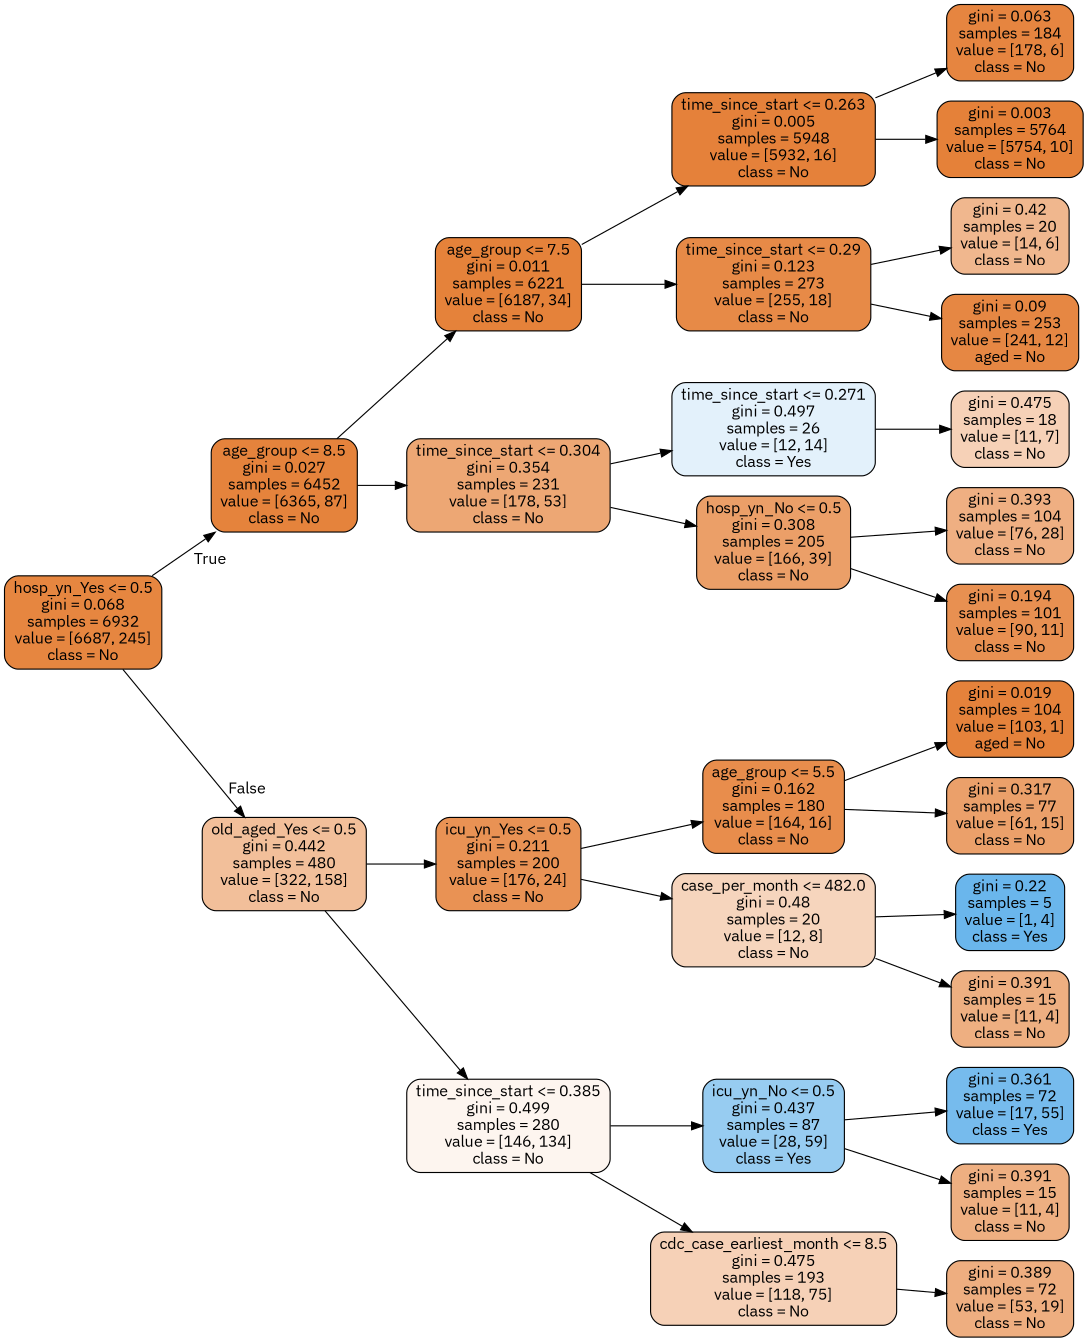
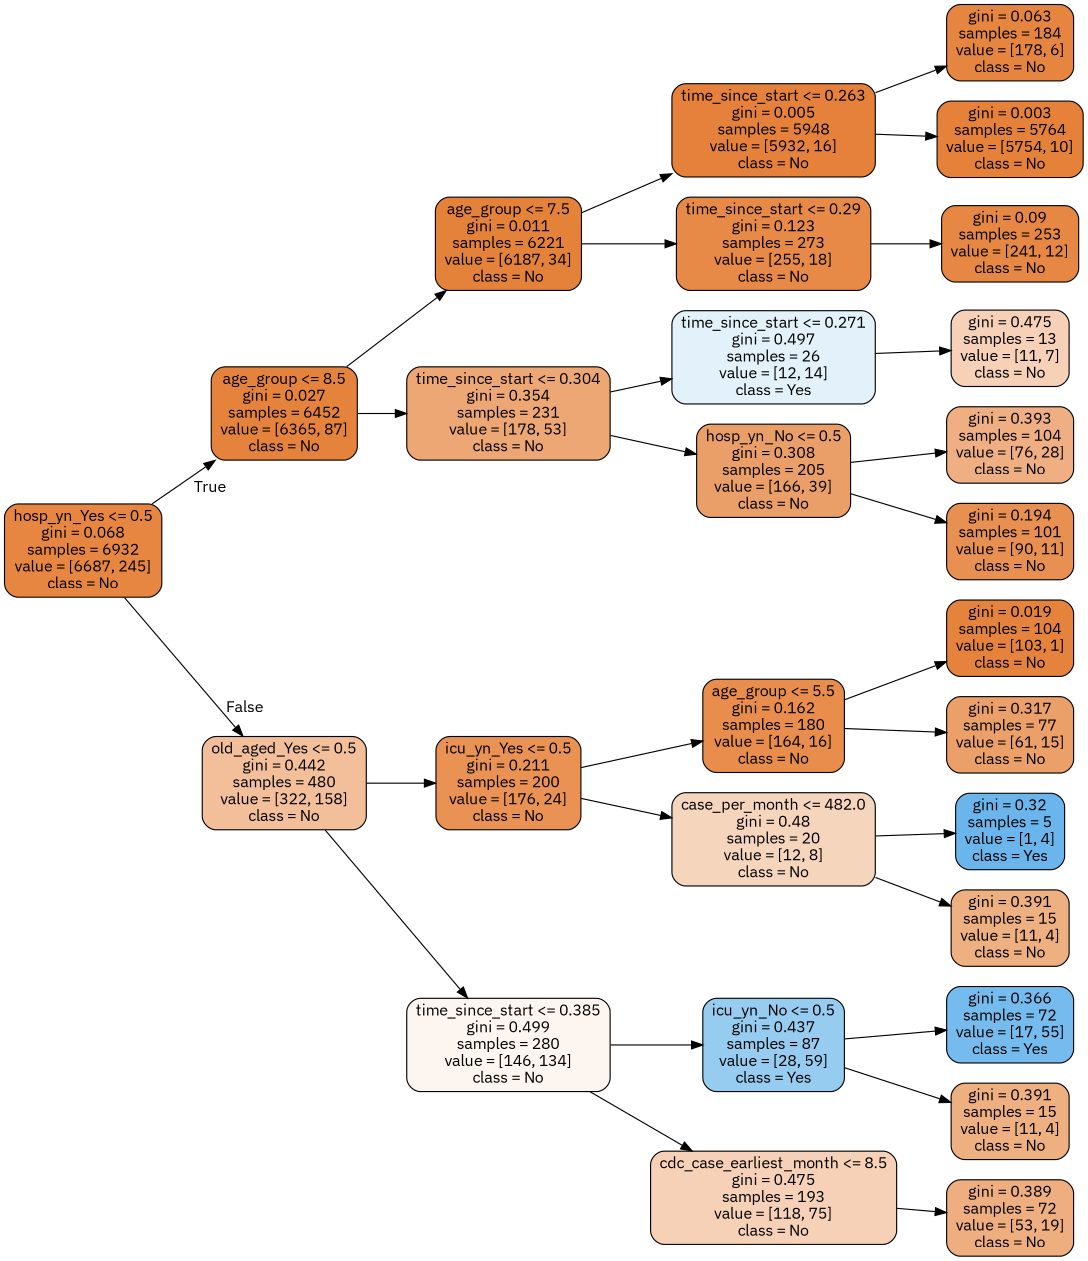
  digraph {
    fontname="IBM Plex Sans"
    rankdir=LR
    node [color=black fillcolor="#f6d1b7" fontname="IBM Plex Sans" shape=box style="filled, rounded"]
    edge [fontname="IBM Plex Sans"]
    n1 [fillcolor="#e68640" label="hosp_yn_Yes <= 0.5\ngini = 0.068\nsamples = 6932\nvalue = [6687, 245]\nclass = No"]
    n2 [fillcolor="#e5833c" label="age_group <= 8.5\ngini = 0.027\nsamples = 6452\nvalue = [6365, 87]\nclass = No"]
    n3 [fillcolor="#f2bf9a" label="old_aged_Yes <= 0.5\ngini = 0.442\nsamples = 480\nvalue = [322, 158]\nclass = No"]
    n4 [fillcolor="#e5823a" label="age_group <= 7.5\ngini = 0.011\nsamples = 6221\nvalue = [6187, 34]\nclass = No"]
    n5 [fillcolor="#eda774" label="time_since_start <= 0.304\ngini = 0.354\nsamples = 231\nvalue = [178, 53]\nclass = No"]
    n6 [fillcolor="#e99254" label="icu_yn_Yes <= 0.5\ngini = 0.211\nsamples = 200\nvalue = [176, 24]\nclass = No"]
    n7 [fillcolor="#fdf5ef" label="time_since_start <= 0.385\ngini = 0.499\nsamples = 280\nvalue = [146, 134]\nclass = No"]
    n8 [fillcolor="#e5813a" label="time_since_start <= 0.263\ngini = 0.005\nsamples = 5948\nvalue = [5932, 16]\nclass = No"]
    n9 [fillcolor="#e78a47" label="time_since_start <= 0.29\ngini = 0.123\nsamples = 273\nvalue = [255, 18]\nclass = No"]
    n10 [fillcolor="#e3f1fb" label="time_since_start <= 0.271\ngini = 0.497\nsamples = 26\nvalue = [12, 14]\nclass = Yes"]
    n11 [fillcolor="#eb9f68" label="hosp_yn_No <= 0.5\ngini = 0.308\nsamples = 205\nvalue = [166, 39]\nclass = No"]
    n12 [fillcolor="#e68540" label="gini = 0.063\nsamples = 184\nvalue = [178, 6]\nclass = No"]
    n13 [fillcolor="#e58139" label="gini = 0.003\nsamples = 5764\nvalue = [5754, 10]\nclass = No"]
-   n14 [fillcolor="#f0b78e" label="gini = 0.42\nsamples = 20\nvalue = [14, 6]\nclass = No"]
-   n15 [fillcolor="#e68743" label="gini = 0.09\nsamples = 253\nvalue = [241, 12]\naged = No"]
-   n16 [label="gini = 0.475\nsamples = 18\nvalue = [11, 7]\nclass = No"]
+   n15 [fillcolor="#e68743" label="gini = 0.09\nsamples = 253\nvalue = [241, 12]\nclass = No"]
+   n16 [label="gini = 0.475\nsamples = 13\nvalue = [11, 7]\nclass = No"]
    n17 [fillcolor="#efaf82" label="gini = 0.393\nsamples = 104\nvalue = [76, 28]\nclass = No"]
    n18 [fillcolor="#e89051" label="gini = 0.194\nsamples = 101\nvalue = [90, 11]\nclass = No"]
    n19 [fillcolor="#e88d4c" label="age_group <= 5.5\ngini = 0.162\nsamples = 180\nvalue = [164, 16]\nclass = No"]
    n20 [fillcolor="#f6d5bd" label="case_per_month <= 482.0\ngini = 0.48\nsamples = 20\nvalue = [12, 8]\nclass = No"]
    n21 [fillcolor="#97ccf1" label="icu_yn_No <= 0.5\ngini = 0.437\nsamples = 87\nvalue = [28, 59]\nclass = Yes"]
    n22 [label="cdc_case_earliest_month <= 8.5\ngini = 0.475\nsamples = 193\nvalue = [118, 75]\nclass = No"]
-   n23 [fillcolor="#e5823b" label="gini = 0.019\nsamples = 104\nvalue = [103, 1]\naged = No"]
+   n23 [fillcolor="#e5823b" label="gini = 0.019\nsamples = 104\nvalue = [103, 1]\nclass = No"]
    n24 [fillcolor="#eba06a" label="gini = 0.317\nsamples = 77\nvalue = [61, 15]\nclass = No"]
-   n25 [fillcolor="#6ab6ec" label="gini = 0.22\nsamples = 5\nvalue = [1, 4]\nclass = Yes"]
+   n25 [fillcolor="#6ab6ec" label="gini = 0.32\nsamples = 5\nvalue = [1, 4]\nclass = Yes"]
    n26 [fillcolor="#eeaf81" label="gini = 0.391\nsamples = 15\nvalue = [11, 4]\nclass = No"]
-   n27 [fillcolor="#76bbed" label="gini = 0.361\nsamples = 72\nvalue = [17, 55]\nclass = Yes"]
+   n27 [fillcolor="#76bbed" label="gini = 0.366\nsamples = 72\nvalue = [17, 55]\nclass = Yes"]
    n28 [fillcolor="#eeaf81" label="gini = 0.391\nsamples = 15\nvalue = [11, 4]\nclass = No"]
    n29 [fillcolor="#eeae80" label="gini = 0.389\nsamples = 72\nvalue = [53, 19]\nclass = No"]
    n1 -> n2 [headlabel=True labelangle=45 labeldistance=2.5]
    n1 -> n3 [headlabel=False labelangle=-45 labeldistance=2.5]
    n2 -> n4
    n2 -> n5
    n3 -> n6
    n3 -> n7
    n4 -> n8
    n4 -> n9
    n5 -> n10
    n5 -> n11
    n6 -> n19
    n6 -> n20
    n7 -> n21
    n7 -> n22
    n8 -> n12
    n8 -> n13
-   n9 -> n14
    n9 -> n15
    n10 -> n16
    n11 -> n17
    n11 -> n18
    n19 -> n23
    n19 -> n24
    n20 -> n25
    n20 -> n26
    n21 -> n27
    n21 -> n28
    n22 -> n29
  }
